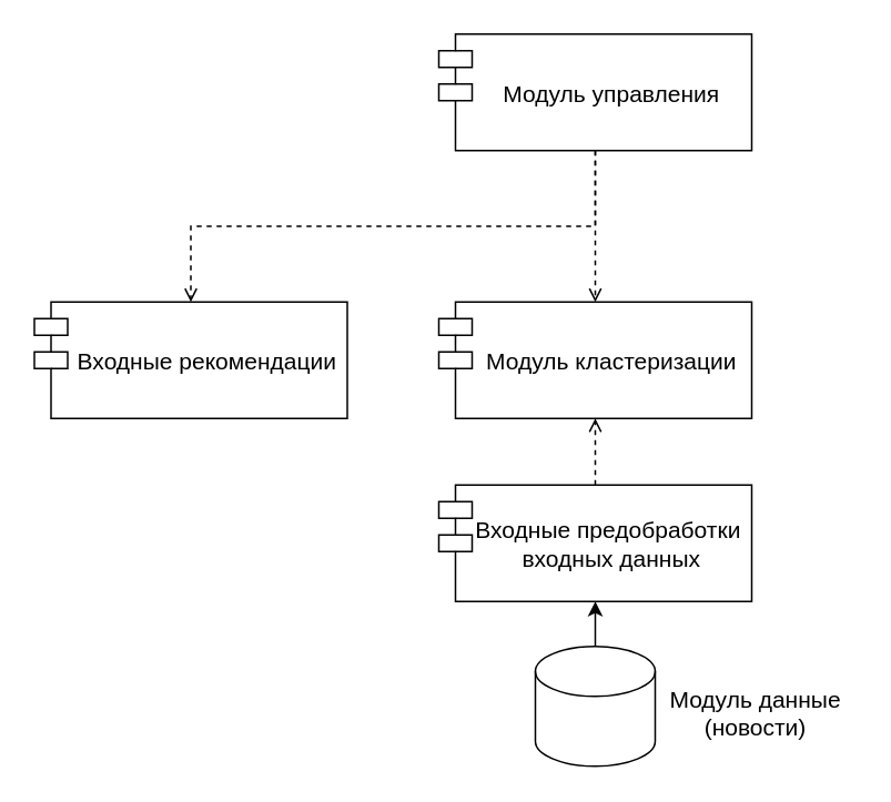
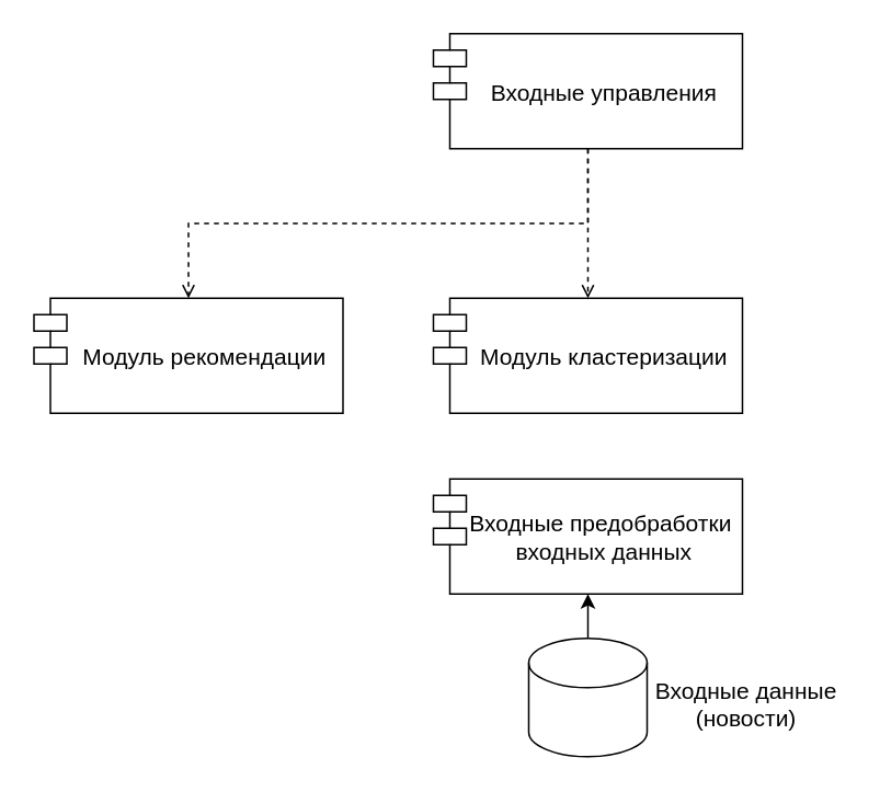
  <mxCell id="0" />
  <mxCell id="1" parent="0" />
  <mxCell id="2" style="edgeStyle=orthogonalEdgeStyle;rounded=0;orthogonalLoop=1;jettySize=auto;html=1;exitX=0.5;exitY=1;exitDx=0;exitDy=0;entryX=0.5;entryY=0;entryDx=0;entryDy=0;fontSize=14;dashed=1;endArrow=open;endFill=0;" edge="1" parent="1" source="4" target="6"><mxGeometry relative="1" as="geometry" /></mxCell>
  <mxCell id="3" style="edgeStyle=orthogonalEdgeStyle;rounded=0;orthogonalLoop=1;jettySize=auto;html=1;exitX=0.5;exitY=1;exitDx=0;exitDy=0;dashed=1;fontSize=14;endArrow=open;endFill=0;" edge="1" parent="1" source="4" target="5"><mxGeometry relative="1" as="geometry" /></mxCell>
- <mxCell id="4" value="Модуль управления" style="shape=module;align=left;spacingLeft=20;align=center;verticalAlign=middle;fontSize=14;" vertex="1" parent="1"><mxGeometry x="263" y="20" width="188" height="70" as="geometry" /></mxCell>
- <mxCell id="5" value="Входные рекомендации" style="shape=module;align=left;spacingLeft=20;align=center;verticalAlign=middle;fontSize=14;" vertex="1" parent="1"><mxGeometry x="20" y="181" width="188" height="70" as="geometry" /></mxCell>
+ <mxCell id="4" value="Входные управления" style="shape=module;align=left;spacingLeft=20;align=center;verticalAlign=middle;fontSize=14;" vertex="1" parent="1"><mxGeometry x="263" y="20" width="188" height="70" as="geometry" /></mxCell>
+ <mxCell id="5" value="Модуль рекомендации" style="shape=module;align=left;spacingLeft=20;align=center;verticalAlign=middle;fontSize=14;" vertex="1" parent="1"><mxGeometry x="20" y="181" width="188" height="70" as="geometry" /></mxCell>
  <mxCell id="6" value="Модуль кластеризации" style="shape=module;align=left;spacingLeft=20;align=center;verticalAlign=middle;fontSize=14;" vertex="1" parent="1"><mxGeometry x="263" y="181" width="188" height="70" as="geometry" /></mxCell>
- <mxCell id="7" style="edgeStyle=orthogonalEdgeStyle;rounded=0;orthogonalLoop=1;jettySize=auto;html=1;exitX=0.5;exitY=0;exitDx=0;exitDy=0;entryX=0.5;entryY=1;entryDx=0;entryDy=0;dashed=1;fontSize=14;endArrow=open;endFill=0;" edge="1" parent="1" source="8" target="6"><mxGeometry relative="1" as="geometry" /></mxCell>
  <mxCell id="8" value="Входные предобработки &#10;входных данных" style="shape=module;align=left;spacingLeft=20;align=center;verticalAlign=middle;fontSize=14;" vertex="1" parent="1"><mxGeometry x="263" y="291" width="188" height="70" as="geometry" /></mxCell>
  <mxCell id="9" style="edgeStyle=orthogonalEdgeStyle;rounded=0;orthogonalLoop=1;jettySize=auto;html=1;exitX=0.5;exitY=0;exitDx=0;exitDy=0;exitPerimeter=0;entryX=0.5;entryY=1;entryDx=0;entryDy=0;fontSize=14;endArrow=classic;endFill=1;" edge="1" parent="1" source="10" target="8"><mxGeometry relative="1" as="geometry" /></mxCell>
  <mxCell id="10" value="" style="shape=cylinder3;whiteSpace=wrap;html=1;boundedLbl=1;backgroundOutline=1;size=15;fontSize=14;" vertex="1" parent="1"><mxGeometry x="321" y="388" width="72" height="72" as="geometry" /></mxCell>
- <mxCell id="11" value="Модуль данные&lt;br&gt;(новости)" style="text;html=1;align=center;verticalAlign=middle;resizable=0;points=[];autosize=1;strokeColor=none;fillColor=none;fontSize=14;" vertex="1" parent="1"><mxGeometry x="393" y="409" width="120" height="38" as="geometry" /></mxCell>
+ <mxCell id="11" value="Входные данные&lt;br&gt;(новости)" style="text;html=1;align=center;verticalAlign=middle;resizable=0;points=[];autosize=1;strokeColor=none;fillColor=none;fontSize=14;" vertex="1" parent="1"><mxGeometry x="393" y="409" width="120" height="38" as="geometry" /></mxCell>
